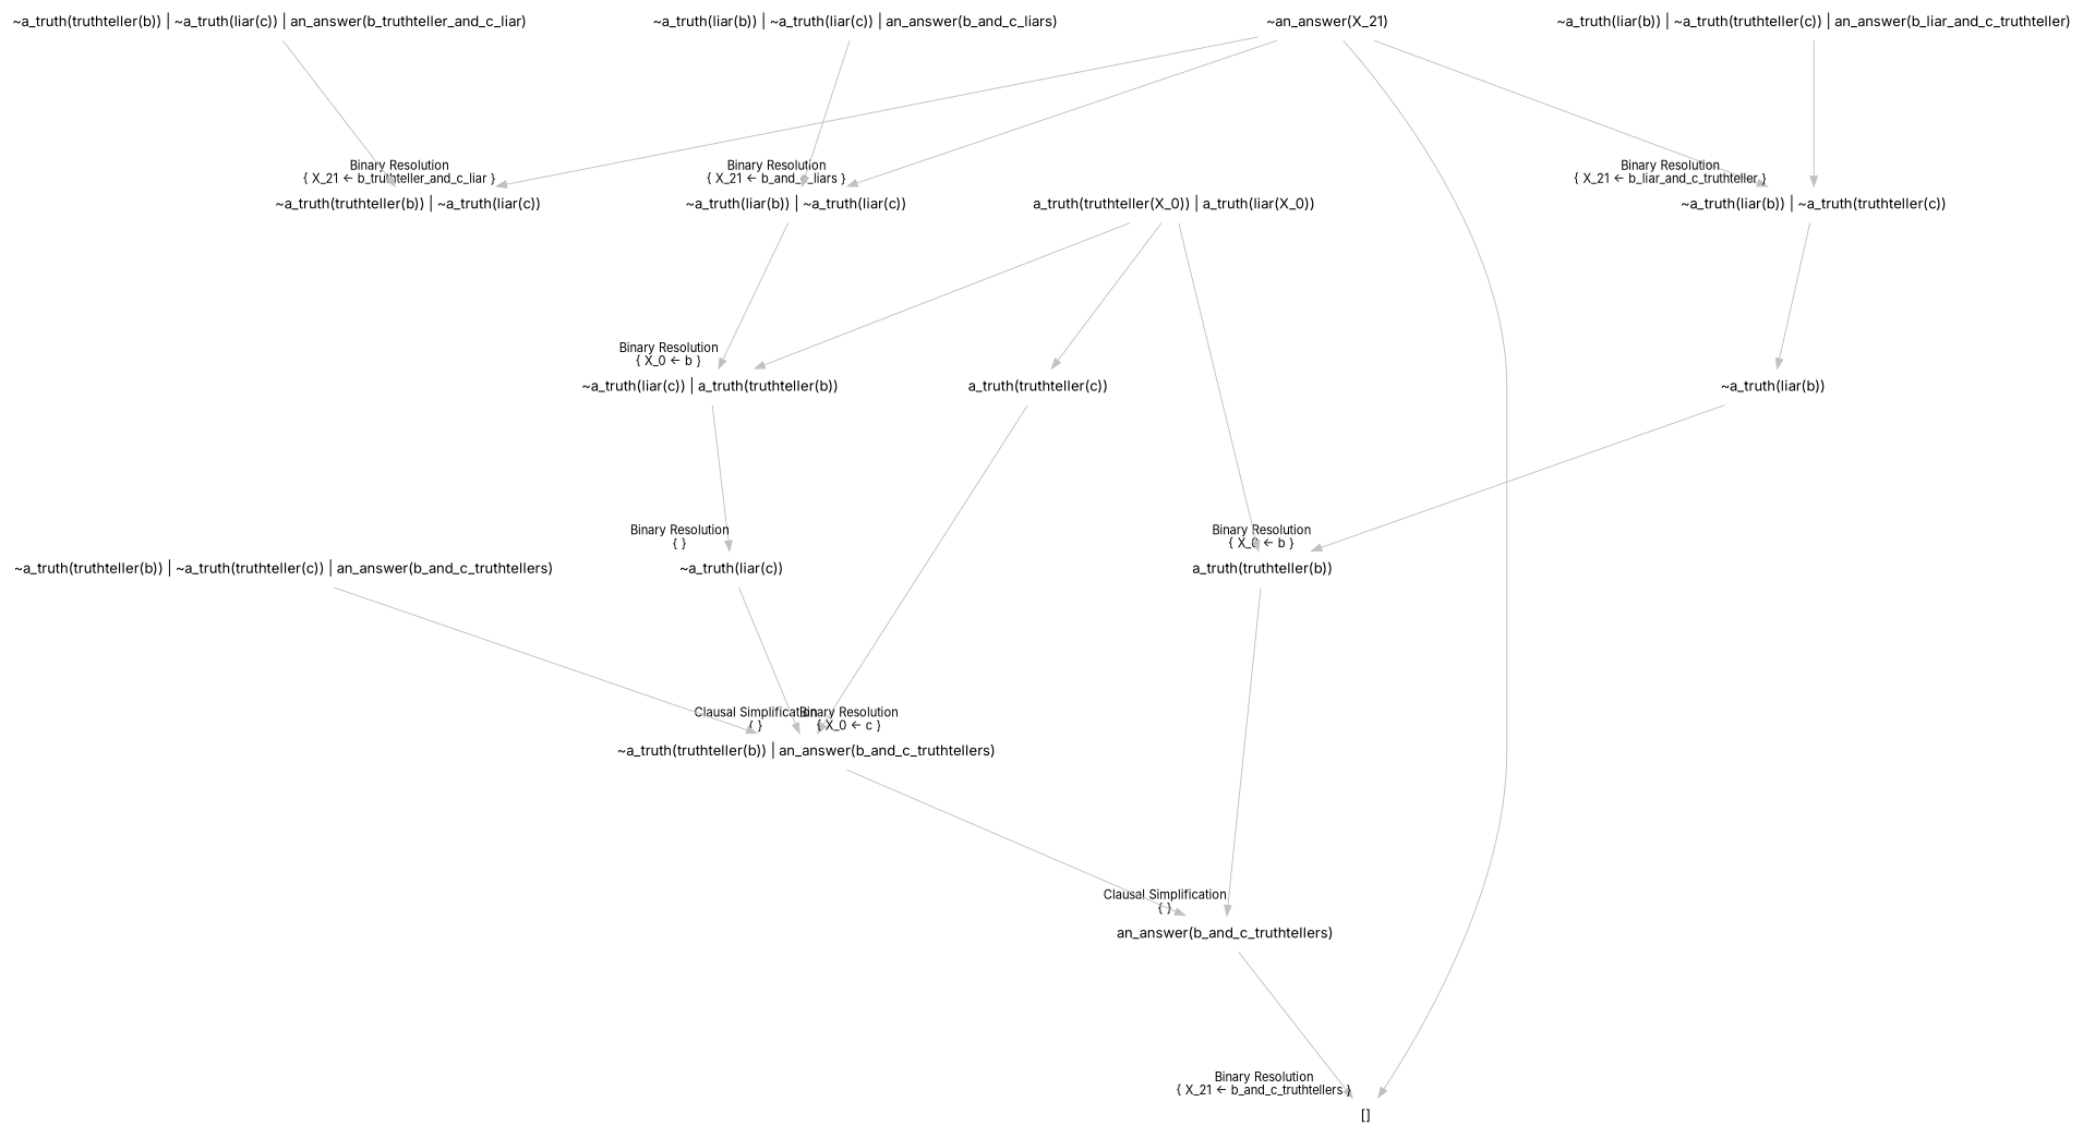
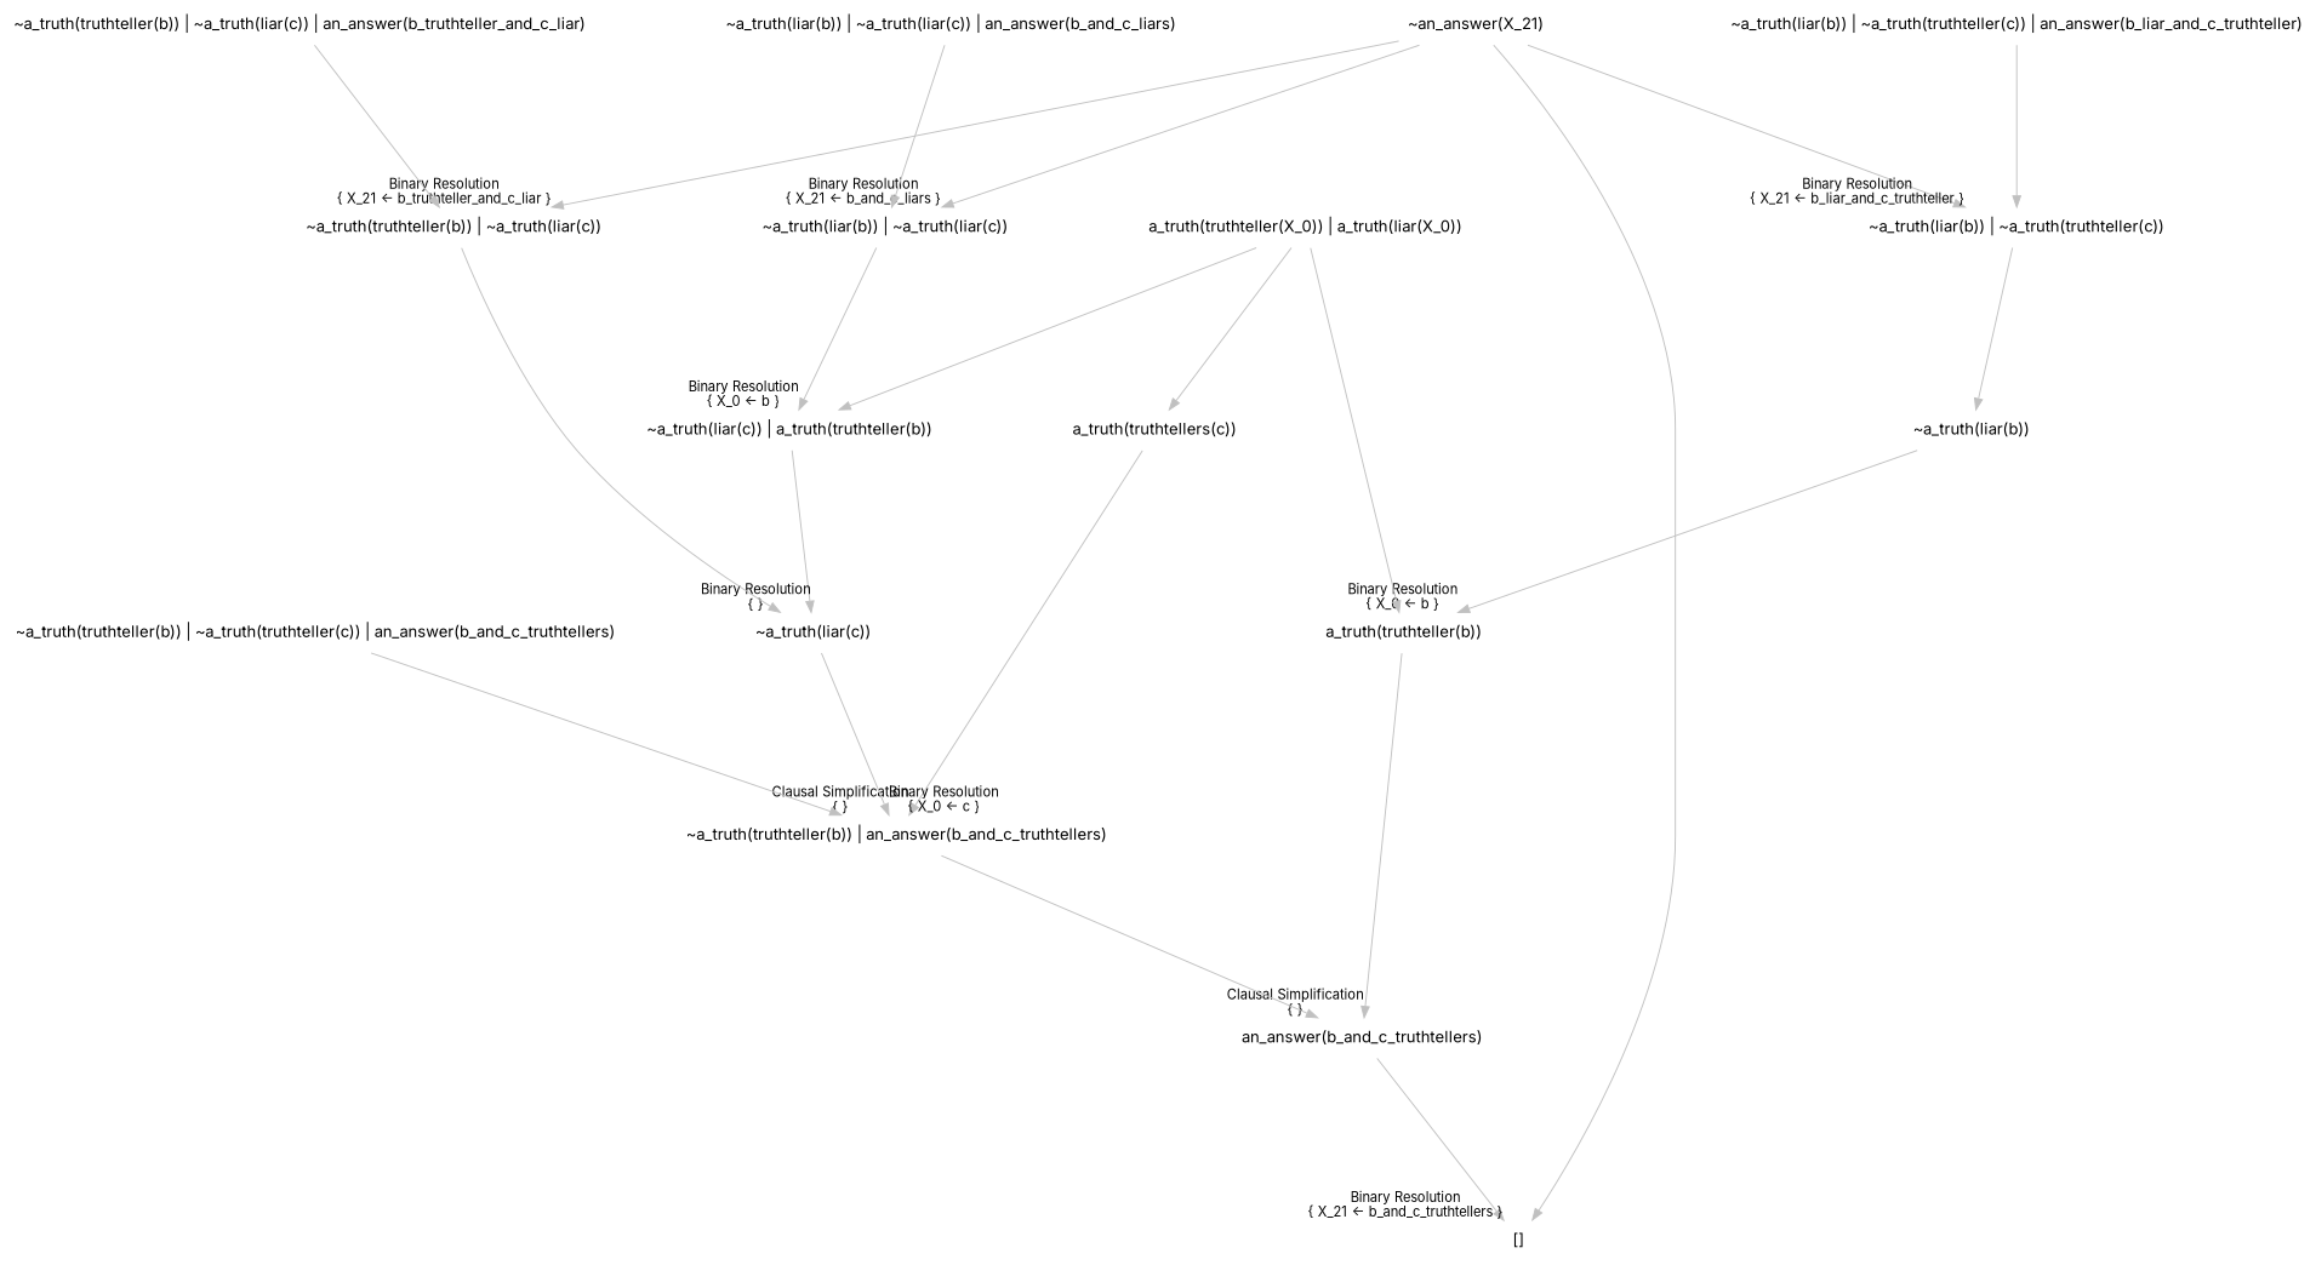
  digraph {
    fontname=Inter
    nodesep=1.5
    ranksep=2
    node [fontname=Inter shape=plaintext]
    edge [color=gray fontname=Inter]
    "an_answer(b_and_c_truthtellers)"
    "[]"
    "a_truth(truthteller(b))"
    "~a_truth(liar(b))"
-   "a_truth(truthteller(c))"
+   "a_truth(truthteller(c))" [label="a_truth(truthtellers(c))"]
    "~a_truth(truthteller(b)) | an_answer(b_and_c_truthtellers)"
    "~a_truth(liar(c))"
    "~a_truth(liar(c)) | a_truth(truthteller(b))"
    "~a_truth(liar(b)) | ~a_truth(liar(c))"
    "~an_answer(X_21)"
    "~a_truth(truthteller(b)) | ~a_truth(liar(c))"
    "~a_truth(liar(b)) | ~a_truth(truthteller(c))"
    "~a_truth(liar(b)) | ~a_truth(liar(c)) | an_answer(b_and_c_liars)"
    "a_truth(truthteller(X_0)) | a_truth(liar(X_0))"
    "~a_truth(truthteller(b)) | ~a_truth(liar(c)) | an_answer(b_truthteller_and_c_liar)"
    "~a_truth(liar(b)) | ~a_truth(truthteller(c)) | an_answer(b_liar_and_c_truthteller)"
    "~a_truth(truthteller(b)) | ~a_truth(truthteller(c)) | an_answer(b_and_c_truthtellers)"
    "an_answer(b_and_c_truthtellers)" -> "[]" [headlabel="Binary Resolution\n{ X_21 <- b_and_c_truthtellers }" labeldistance=6 labelfontcolor=black labelfontsize=12]
    "a_truth(truthteller(b))" -> "an_answer(b_and_c_truthtellers)" [headlabel="Clausal Simplification\n{ }" labeldistance=6 labelfontcolor=black labelfontsize=12]
    "~a_truth(liar(b))" -> "a_truth(truthteller(b))" [headlabel="Binary Resolution\n{ X_0 <- b }" labeldistance=6 labelfontcolor=black labelfontsize=12]
    "a_truth(truthteller(c))" -> "~a_truth(truthteller(b)) | an_answer(b_and_c_truthtellers)" [headlabel="Clausal Simplification\n{ }" labeldistance=6 labelfontcolor=black labelfontsize=12]
    "~a_truth(truthteller(b)) | an_answer(b_and_c_truthtellers)" -> "an_answer(b_and_c_truthtellers)"
    "~a_truth(liar(c))" -> "~a_truth(truthteller(b)) | an_answer(b_and_c_truthtellers)" [headlabel="Binary Resolution\n{ X_0 <- c }" labeldistance=6 labelfontcolor=black labelfontsize=12]
    "~a_truth(liar(c)) | a_truth(truthteller(b))" -> "~a_truth(liar(c))" [headlabel="Binary Resolution\n{ }" labeldistance=6 labelfontcolor=black labelfontsize=12]
    "~a_truth(liar(b)) | ~a_truth(liar(c))" -> "~a_truth(liar(c)) | a_truth(truthteller(b))" [headlabel="Binary Resolution\n{ X_0 <- b }" labeldistance=6 labelfontcolor=black labelfontsize=12]
    "~an_answer(X_21)" -> "[]"
    "~an_answer(X_21)" -> "~a_truth(liar(b)) | ~a_truth(liar(c))" [headlabel="Binary Resolution\n{ X_21 <- b_and_c_liars }" labeldistance=6 labelfontcolor=black labelfontsize=12]
    "~an_answer(X_21)" -> "~a_truth(truthteller(b)) | ~a_truth(liar(c))" [headlabel="Binary Resolution\n{ X_21 <- b_truthteller_and_c_liar }" labeldistance=6 labelfontcolor=black labelfontsize=12]
    "~an_answer(X_21)" -> "~a_truth(liar(b)) | ~a_truth(truthteller(c))" [headlabel="Binary Resolution\n{ X_21 <- b_liar_and_c_truthteller }" labeldistance=6 labelfontcolor=black labelfontsize=12]
+   "~a_truth(truthteller(b)) | ~a_truth(liar(c))" -> "~a_truth(liar(c))"
    "~a_truth(liar(b)) | ~a_truth(truthteller(c))" -> "~a_truth(liar(b))"
    "~a_truth(liar(b)) | ~a_truth(liar(c)) | an_answer(b_and_c_liars)" -> "~a_truth(liar(b)) | ~a_truth(liar(c))"
    "a_truth(truthteller(X_0)) | a_truth(liar(X_0))" -> "a_truth(truthteller(b))"
    "a_truth(truthteller(X_0)) | a_truth(liar(X_0))" -> "a_truth(truthteller(c))"
    "a_truth(truthteller(X_0)) | a_truth(liar(X_0))" -> "~a_truth(liar(c)) | a_truth(truthteller(b))"
    "~a_truth(truthteller(b)) | ~a_truth(liar(c)) | an_answer(b_truthteller_and_c_liar)" -> "~a_truth(truthteller(b)) | ~a_truth(liar(c))"
    "~a_truth(liar(b)) | ~a_truth(truthteller(c)) | an_answer(b_liar_and_c_truthteller)" -> "~a_truth(liar(b)) | ~a_truth(truthteller(c))"
    "~a_truth(truthteller(b)) | ~a_truth(truthteller(c)) | an_answer(b_and_c_truthtellers)" -> "~a_truth(truthteller(b)) | an_answer(b_and_c_truthtellers)"
  }
